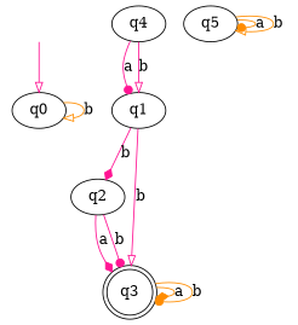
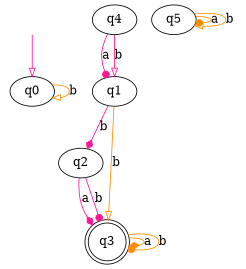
  digraph {
    edge [arrowhead=onormal color=deeppink]
    start [style=invis]
    q0
    q4
    q1
    q2
    q3 [shape=doublecircle]
    q5
    start -> q0
    q0 -> q0 [color=darkorange label=b]
    q4 -> q1 [arrowhead=dot label=a]
    q4 -> q1 [label=b]
    q1 -> q2 [arrowhead=diamond label=b]
-   q1 -> q3 [label=b]
+   q1 -> q3 [color=darkorange label=b]
    q2 -> q3 [arrowhead=diamond label=a]
    q2 -> q3 [arrowhead=dot label=b]
    q3 -> q3 [arrowhead=diamond color=darkorange label=a]
    q3 -> q3 [arrowhead=dot color=darkorange label=b]
    q5 -> q5 [arrowhead=dot color=darkorange label=a]
    q5 -> q5 [color=darkorange label=b]
  }
